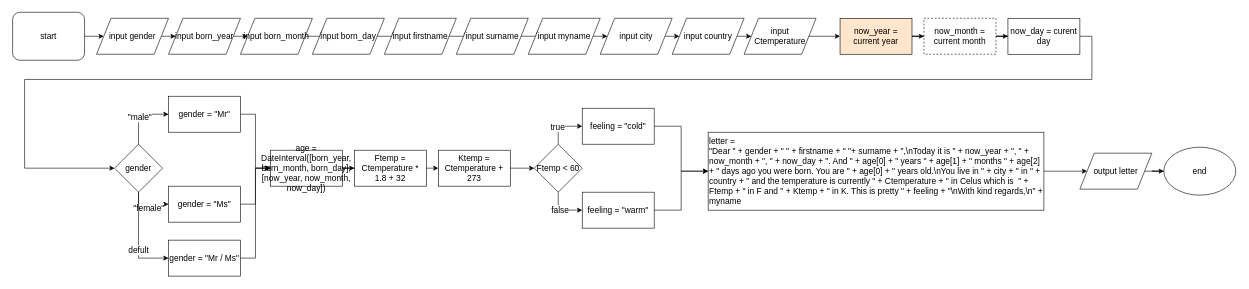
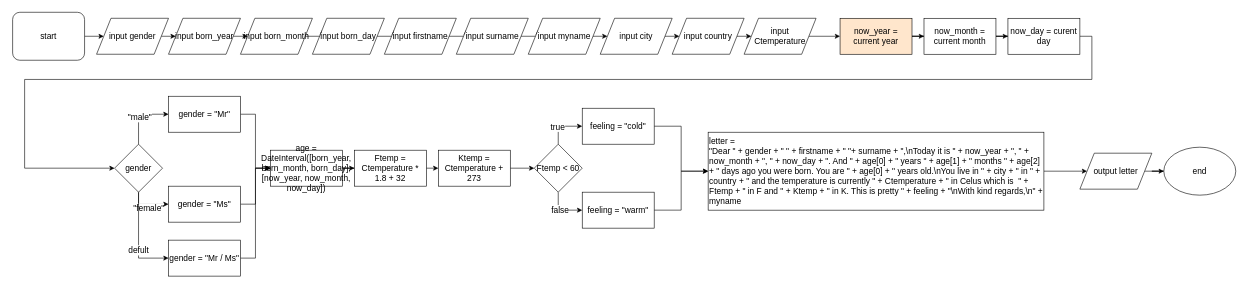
  <mxCell id="0" />
  <mxCell id="1" parent="0" />
  <mxCell id="2" style="edgeStyle=orthogonalEdgeStyle;rounded=0;orthogonalLoop=1;jettySize=auto;html=1;exitX=1;exitY=0.5;exitDx=0;exitDy=0;entryX=0;entryY=0.5;entryDx=0;entryDy=0;fontSize=14;" parent="1" source="3" target="5" edge="1"><mxGeometry relative="1" as="geometry" /></mxCell>
  <mxCell id="3" value="start" style="whiteSpace=wrap;html=1;fontSize=14;rounded=1;" parent="1" vertex="1"><mxGeometry x="20" y="20" width="120" height="80" as="geometry" /></mxCell>
  <mxCell id="4" style="edgeStyle=orthogonalEdgeStyle;rounded=0;orthogonalLoop=1;jettySize=auto;html=1;exitX=1;exitY=0.5;exitDx=0;exitDy=0;entryX=0;entryY=0.5;entryDx=0;entryDy=0;fontSize=14;" parent="1" source="5" target="7" edge="1"><mxGeometry relative="1" as="geometry" /></mxCell>
  <mxCell id="5" value="input gender" style="shape=parallelogram;perimeter=parallelogramPerimeter;whiteSpace=wrap;html=1;fontSize=14;" parent="1" vertex="1"><mxGeometry x="160" y="30" width="120" height="60" as="geometry" /></mxCell>
  <mxCell id="6" style="edgeStyle=orthogonalEdgeStyle;rounded=0;orthogonalLoop=1;jettySize=auto;html=1;exitX=1;exitY=0.5;exitDx=0;exitDy=0;entryX=0;entryY=0.5;entryDx=0;entryDy=0;fontSize=14;" parent="1" source="7" target="9" edge="1"><mxGeometry relative="1" as="geometry" /></mxCell>
  <mxCell id="7" value="input born_year" style="shape=parallelogram;perimeter=parallelogramPerimeter;whiteSpace=wrap;html=1;fontSize=14;" parent="1" vertex="1"><mxGeometry x="280" y="30" width="120" height="60" as="geometry" /></mxCell>
  <mxCell id="8" style="edgeStyle=orthogonalEdgeStyle;rounded=0;orthogonalLoop=1;jettySize=auto;html=1;exitX=1;exitY=0.5;exitDx=0;exitDy=0;entryX=0;entryY=0.25;entryDx=0;entryDy=0;fontSize=14;" parent="1" source="9" target="11" edge="1"><mxGeometry relative="1" as="geometry" /></mxCell>
  <mxCell id="9" value="input born_month" style="shape=parallelogram;perimeter=parallelogramPerimeter;whiteSpace=wrap;html=1;fontSize=14;" parent="1" vertex="1"><mxGeometry x="400" y="30" width="120" height="60" as="geometry" /></mxCell>
  <mxCell id="10" style="edgeStyle=orthogonalEdgeStyle;rounded=0;orthogonalLoop=1;jettySize=auto;html=1;exitX=1;exitY=0.5;exitDx=0;exitDy=0;entryX=0;entryY=0.25;entryDx=0;entryDy=0;fontSize=14;" parent="1" source="11" target="13" edge="1"><mxGeometry relative="1" as="geometry" /></mxCell>
  <mxCell id="11" value="input born_day" style="shape=parallelogram;perimeter=parallelogramPerimeter;whiteSpace=wrap;html=1;fontSize=14;" parent="1" vertex="1"><mxGeometry x="520" y="30" width="120" height="60" as="geometry" /></mxCell>
  <mxCell id="12" style="edgeStyle=orthogonalEdgeStyle;rounded=0;orthogonalLoop=1;jettySize=auto;html=1;exitX=1;exitY=0.5;exitDx=0;exitDy=0;entryX=0;entryY=0.25;entryDx=0;entryDy=0;fontSize=14;" parent="1" source="13" target="15" edge="1"><mxGeometry relative="1" as="geometry" /></mxCell>
  <mxCell id="13" value="input firstname" style="shape=parallelogram;perimeter=parallelogramPerimeter;whiteSpace=wrap;html=1;fontSize=14;" parent="1" vertex="1"><mxGeometry x="640" y="30" width="120" height="60" as="geometry" /></mxCell>
  <mxCell id="14" style="edgeStyle=orthogonalEdgeStyle;rounded=0;orthogonalLoop=1;jettySize=auto;html=1;exitX=1;exitY=0.5;exitDx=0;exitDy=0;entryX=0;entryY=0.25;entryDx=0;entryDy=0;fontSize=14;" parent="1" source="15" target="17" edge="1"><mxGeometry relative="1" as="geometry" /></mxCell>
  <mxCell id="15" value="input surname" style="shape=parallelogram;perimeter=parallelogramPerimeter;whiteSpace=wrap;html=1;fontSize=14;" parent="1" vertex="1"><mxGeometry x="760" y="30" width="120" height="60" as="geometry" /></mxCell>
  <mxCell id="16" style="edgeStyle=orthogonalEdgeStyle;rounded=0;orthogonalLoop=1;jettySize=auto;html=1;exitX=1;exitY=0.5;exitDx=0;exitDy=0;entryX=0;entryY=0.5;entryDx=0;entryDy=0;fontSize=14;" parent="1" source="17" target="19" edge="1"><mxGeometry relative="1" as="geometry" /></mxCell>
  <mxCell id="17" value="input myname" style="shape=parallelogram;perimeter=parallelogramPerimeter;whiteSpace=wrap;html=1;fontSize=14;" parent="1" vertex="1"><mxGeometry x="880" y="30" width="120" height="60" as="geometry" /></mxCell>
  <mxCell id="18" style="edgeStyle=orthogonalEdgeStyle;rounded=0;orthogonalLoop=1;jettySize=auto;html=1;exitX=1;exitY=0.5;exitDx=0;exitDy=0;entryX=0;entryY=0.5;entryDx=0;entryDy=0;fontSize=14;" parent="1" source="19" target="21" edge="1"><mxGeometry relative="1" as="geometry" /></mxCell>
  <mxCell id="19" value="input city" style="shape=parallelogram;perimeter=parallelogramPerimeter;whiteSpace=wrap;html=1;fontSize=14;" parent="1" vertex="1"><mxGeometry x="1000" y="30" width="120" height="60" as="geometry" /></mxCell>
  <mxCell id="20" style="edgeStyle=orthogonalEdgeStyle;rounded=0;orthogonalLoop=1;jettySize=auto;html=1;exitX=1;exitY=0.5;exitDx=0;exitDy=0;entryX=0;entryY=0.5;entryDx=0;entryDy=0;fontSize=14;" parent="1" source="21" target="23" edge="1"><mxGeometry relative="1" as="geometry" /></mxCell>
  <mxCell id="21" value="input country" style="shape=parallelogram;perimeter=parallelogramPerimeter;whiteSpace=wrap;html=1;fontSize=14;" parent="1" vertex="1"><mxGeometry x="1120" y="30" width="120" height="60" as="geometry" /></mxCell>
  <mxCell id="22" style="edgeStyle=orthogonalEdgeStyle;rounded=0;orthogonalLoop=1;jettySize=auto;html=1;exitX=1;exitY=0.5;exitDx=0;exitDy=0;entryX=0;entryY=0.5;entryDx=0;entryDy=0;fontSize=14;" parent="1" source="23" target="25" edge="1"><mxGeometry relative="1" as="geometry" /></mxCell>
  <mxCell id="23" value="input Ctemperature" style="shape=parallelogram;perimeter=parallelogramPerimeter;whiteSpace=wrap;html=1;fontSize=14;" parent="1" vertex="1"><mxGeometry x="1240" y="30" width="120" height="60" as="geometry" /></mxCell>
  <mxCell id="24" style="edgeStyle=orthogonalEdgeStyle;rounded=0;orthogonalLoop=1;jettySize=auto;html=1;exitX=1;exitY=0.5;exitDx=0;exitDy=0;fontSize=14;" parent="1" source="25" target="27" edge="1"><mxGeometry relative="1" as="geometry" /></mxCell>
  <mxCell id="25" value="now_year = current year" style="rounded=0;whiteSpace=wrap;html=1;fontSize=14;fillColor=#ffe6cc;" parent="1" vertex="1"><mxGeometry x="1400" y="30" width="120" height="60" as="geometry" /></mxCell>
  <mxCell id="26" style="edgeStyle=orthogonalEdgeStyle;rounded=0;orthogonalLoop=1;jettySize=auto;html=1;exitX=1;exitY=0.5;exitDx=0;exitDy=0;fontSize=14;" parent="1" source="27" target="29" edge="1"><mxGeometry relative="1" as="geometry" /></mxCell>
- <mxCell id="27" value="now_month = current month" style="rounded=0;whiteSpace=wrap;html=1;fontSize=14;dashed=1;" parent="1" vertex="1"><mxGeometry x="1540" y="30" width="120" height="60" as="geometry" /></mxCell>
+ <mxCell id="27" value="now_month = current month" style="rounded=0;whiteSpace=wrap;html=1;fontSize=14;" parent="1" vertex="1"><mxGeometry x="1540" y="30" width="120" height="60" as="geometry" /></mxCell>
  <mxCell id="28" style="edgeStyle=orthogonalEdgeStyle;rounded=0;orthogonalLoop=1;jettySize=auto;html=1;exitX=1;exitY=0.5;exitDx=0;exitDy=0;entryX=0;entryY=0.5;entryDx=0;entryDy=0;fontSize=14;" parent="1" source="29" target="51" edge="1"><mxGeometry relative="1" as="geometry"><Array as="points"><mxPoint x="1820" y="60" /><mxPoint x="1820" y="132" /><mxPoint x="40" y="132" /><mxPoint x="40" y="280" /></Array></mxGeometry></mxCell>
  <mxCell id="29" value="now_day = curent day" style="rounded=0;whiteSpace=wrap;html=1;fontSize=14;" parent="1" vertex="1"><mxGeometry x="1680" y="30" width="120" height="60" as="geometry" /></mxCell>
  <mxCell id="30" style="edgeStyle=orthogonalEdgeStyle;rounded=0;orthogonalLoop=1;jettySize=auto;html=1;exitX=1;exitY=0.5;exitDx=0;exitDy=0;fontSize=14;" parent="1" source="31" target="33" edge="1"><mxGeometry relative="1" as="geometry" /></mxCell>
  <mxCell id="31" value="age = DateInterval([born_year, born_month, born_day], [now_year, now_month, now_day])" style="rounded=0;whiteSpace=wrap;html=1;fontSize=14;" parent="1" vertex="1"><mxGeometry x="450" y="250" width="120" height="60" as="geometry" /></mxCell>
  <mxCell id="32" style="edgeStyle=orthogonalEdgeStyle;rounded=0;orthogonalLoop=1;jettySize=auto;html=1;exitX=1;exitY=0.5;exitDx=0;exitDy=0;entryX=0;entryY=0.5;entryDx=0;entryDy=0;fontSize=14;" parent="1" source="33" target="35" edge="1"><mxGeometry relative="1" as="geometry" /></mxCell>
  <mxCell id="33" value="Ftemp = Ctemperature * 1.8 + 32" style="rounded=0;whiteSpace=wrap;html=1;fontSize=14;" parent="1" vertex="1"><mxGeometry x="590" y="250" width="120" height="60" as="geometry" /></mxCell>
  <mxCell id="34" style="edgeStyle=orthogonalEdgeStyle;rounded=0;orthogonalLoop=1;jettySize=auto;html=1;exitX=1;exitY=0.5;exitDx=0;exitDy=0;fontSize=14;" parent="1" source="35" target="40" edge="1"><mxGeometry relative="1" as="geometry" /></mxCell>
  <mxCell id="35" value="Ktemp = Ctemperature + 273" style="rounded=0;whiteSpace=wrap;html=1;fontSize=14;" parent="1" vertex="1"><mxGeometry x="730" y="250" width="120" height="60" as="geometry" /></mxCell>
  <mxCell id="36" style="edgeStyle=orthogonalEdgeStyle;rounded=0;orthogonalLoop=1;jettySize=auto;html=1;exitX=0.5;exitY=0;exitDx=0;exitDy=0;entryX=0;entryY=0.5;entryDx=0;entryDy=0;fontSize=14;" parent="1" source="40" target="42" edge="1"><mxGeometry relative="1" as="geometry" /></mxCell>
  <mxCell id="37" value="true" style="text;html=1;resizable=0;points=[];align=center;verticalAlign=middle;labelBackgroundColor=#ffffff;fontSize=14;" parent="36" vertex="1" connectable="0"><mxGeometry x="-0.152" y="2" relative="1" as="geometry"><mxPoint x="-2" y="2" as="offset" /></mxGeometry></mxCell>
  <mxCell id="38" style="edgeStyle=orthogonalEdgeStyle;rounded=0;orthogonalLoop=1;jettySize=auto;html=1;exitX=0.5;exitY=1;exitDx=0;exitDy=0;entryX=0;entryY=0.5;entryDx=0;entryDy=0;fontSize=14;" parent="1" source="40" target="44" edge="1"><mxGeometry relative="1" as="geometry" /></mxCell>
  <mxCell id="39" value="false" style="text;html=1;resizable=0;points=[];align=center;verticalAlign=middle;labelBackgroundColor=#ffffff;fontSize=14;" parent="38" vertex="1" connectable="0"><mxGeometry x="-0.173" y="2" relative="1" as="geometry"><mxPoint as="offset" /></mxGeometry></mxCell>
  <mxCell id="40" value="Ftemp &amp;lt; 60" style="rhombus;whiteSpace=wrap;html=1;fontSize=14;" parent="1" vertex="1"><mxGeometry x="890" y="240" width="80" height="80" as="geometry" /></mxCell>
  <mxCell id="41" style="edgeStyle=orthogonalEdgeStyle;rounded=0;orthogonalLoop=1;jettySize=auto;html=1;exitX=1;exitY=0.5;exitDx=0;exitDy=0;entryX=0;entryY=0.5;entryDx=0;entryDy=0;fontSize=14;" parent="1" source="42" target="59" edge="1"><mxGeometry relative="1" as="geometry" /></mxCell>
  <mxCell id="42" value="feeling = &quot;cold&quot;" style="rounded=0;whiteSpace=wrap;html=1;fontSize=14;" parent="1" vertex="1"><mxGeometry x="970" y="180" width="120" height="60" as="geometry" /></mxCell>
  <mxCell id="43" style="edgeStyle=orthogonalEdgeStyle;rounded=0;orthogonalLoop=1;jettySize=auto;html=1;exitX=1;exitY=0.5;exitDx=0;exitDy=0;entryX=0;entryY=0.5;entryDx=0;entryDy=0;fontSize=14;" parent="1" source="44" target="59" edge="1"><mxGeometry relative="1" as="geometry" /></mxCell>
  <mxCell id="44" value="feeling = &quot;warm&quot;" style="rounded=0;whiteSpace=wrap;html=1;fontSize=14;" parent="1" vertex="1"><mxGeometry x="970" y="320" width="120" height="60" as="geometry" /></mxCell>
  <mxCell id="45" style="edgeStyle=orthogonalEdgeStyle;rounded=0;orthogonalLoop=1;jettySize=auto;html=1;exitX=0.5;exitY=0;exitDx=0;exitDy=0;entryX=0;entryY=0.5;entryDx=0;entryDy=0;fontSize=14;" parent="1" source="51" target="53" edge="1"><mxGeometry relative="1" as="geometry" /></mxCell>
  <mxCell id="46" value="&quot;male&quot;" style="text;html=1;resizable=0;points=[];align=center;verticalAlign=middle;labelBackgroundColor=#ffffff;fontSize=14;" parent="45" vertex="1" connectable="0"><mxGeometry x="-0.103" y="-1" relative="1" as="geometry"><mxPoint y="-1" as="offset" /></mxGeometry></mxCell>
  <mxCell id="47" style="edgeStyle=orthogonalEdgeStyle;rounded=0;orthogonalLoop=1;jettySize=auto;html=1;exitX=0.5;exitY=1;exitDx=0;exitDy=0;entryX=0;entryY=0.5;entryDx=0;entryDy=0;fontSize=14;" parent="1" source="51" target="55" edge="1"><mxGeometry relative="1" as="geometry" /></mxCell>
  <mxCell id="48" value="&quot;female&quot;" style="text;html=1;resizable=0;points=[];align=center;verticalAlign=middle;labelBackgroundColor=#ffffff;fontSize=14;" parent="47" vertex="1" connectable="0"><mxGeometry x="-0.556" y="8" relative="1" as="geometry"><mxPoint x="8" y="10" as="offset" /></mxGeometry></mxCell>
  <mxCell id="49" style="edgeStyle=orthogonalEdgeStyle;rounded=0;orthogonalLoop=1;jettySize=auto;html=1;exitX=0.5;exitY=1;exitDx=0;exitDy=0;entryX=0;entryY=0.5;entryDx=0;entryDy=0;fontSize=14;" parent="1" source="51" target="57" edge="1"><mxGeometry relative="1" as="geometry" /></mxCell>
  <mxCell id="50" value="defult" style="text;html=1;resizable=0;points=[];align=center;verticalAlign=middle;labelBackgroundColor=#ffffff;fontSize=14;" parent="49" vertex="1" connectable="0"><mxGeometry x="0.207" y="-1" relative="1" as="geometry"><mxPoint y="-1" as="offset" /></mxGeometry></mxCell>
  <mxCell id="51" value="gender" style="rhombus;whiteSpace=wrap;html=1;fontSize=14;" parent="1" vertex="1"><mxGeometry x="190" y="240" width="80" height="80" as="geometry" /></mxCell>
  <mxCell id="52" style="edgeStyle=orthogonalEdgeStyle;rounded=0;orthogonalLoop=1;jettySize=auto;html=1;exitX=1;exitY=0.5;exitDx=0;exitDy=0;entryX=0;entryY=0.5;entryDx=0;entryDy=0;fontSize=14;" parent="1" source="53" target="31" edge="1"><mxGeometry relative="1" as="geometry" /></mxCell>
  <mxCell id="53" value="gender = &quot;Mr&quot;" style="rounded=0;whiteSpace=wrap;html=1;fontSize=14;" parent="1" vertex="1"><mxGeometry x="280" y="160" width="120" height="60" as="geometry" /></mxCell>
  <mxCell id="54" style="edgeStyle=orthogonalEdgeStyle;rounded=0;orthogonalLoop=1;jettySize=auto;html=1;exitX=1;exitY=0.5;exitDx=0;exitDy=0;entryX=0;entryY=0.5;entryDx=0;entryDy=0;fontSize=14;" parent="1" source="55" target="31" edge="1"><mxGeometry relative="1" as="geometry" /></mxCell>
  <mxCell id="55" value="gender = &quot;Ms&quot;" style="rounded=0;whiteSpace=wrap;html=1;fontSize=14;" parent="1" vertex="1"><mxGeometry x="280" y="310" width="120" height="60" as="geometry" /></mxCell>
  <mxCell id="56" style="edgeStyle=orthogonalEdgeStyle;rounded=0;orthogonalLoop=1;jettySize=auto;html=1;exitX=1;exitY=0.5;exitDx=0;exitDy=0;entryX=0;entryY=0.5;entryDx=0;entryDy=0;fontSize=14;" parent="1" source="57" target="31" edge="1"><mxGeometry relative="1" as="geometry" /></mxCell>
  <mxCell id="57" value="gender = &quot;Mr / Ms&quot;" style="rounded=0;whiteSpace=wrap;html=1;fontSize=14;" parent="1" vertex="1"><mxGeometry x="280" y="400" width="120" height="60" as="geometry" /></mxCell>
  <mxCell id="58" style="edgeStyle=orthogonalEdgeStyle;rounded=0;orthogonalLoop=1;jettySize=auto;html=1;exitX=1;exitY=0.5;exitDx=0;exitDy=0;entryX=0;entryY=0.5;entryDx=0;entryDy=0;fontSize=14;" parent="1" source="59" target="61" edge="1"><mxGeometry relative="1" as="geometry" /></mxCell>
  <mxCell id="59" value="letter =&amp;nbsp;&lt;br style=&quot;font-size: 14px;&quot;&gt;&quot;Dear &quot; + gender + &quot; &quot; + firstname + &quot; &quot;+ surname + &quot;,\nToday it is &quot; + now_year + &quot;, &quot; + now_month + &quot;, &quot; + now_day + &quot;. And &quot; + age[0] + &quot; years &quot; + age[1] + &quot; months &quot; + age[2] + &quot; days ago you were born. You are &quot; + age[0] + &quot; years old.\nYou live in &quot; + city + &quot; in &quot; + country + &quot; and the temperature is currently &quot; + Ctemperature + &quot; in Celus which is&amp;nbsp; &quot; + Ftemp + &quot; in F and &quot; + Ktemp + &quot; in K. This is pretty &quot; + feeling + &quot;\nWith kind regards,\n&quot; + myname&amp;nbsp;" style="rounded=0;whiteSpace=wrap;html=1;align=left;fontSize=14;" parent="1" vertex="1"><mxGeometry x="1180" y="220" width="560" height="130" as="geometry" /></mxCell>
  <mxCell id="60" style="edgeStyle=orthogonalEdgeStyle;rounded=0;orthogonalLoop=1;jettySize=auto;html=1;exitX=1;exitY=0.5;exitDx=0;exitDy=0;fontSize=14;" parent="1" source="61" target="62" edge="1"><mxGeometry relative="1" as="geometry" /></mxCell>
  <mxCell id="61" value="output letter" style="shape=parallelogram;perimeter=parallelogramPerimeter;whiteSpace=wrap;html=1;fontSize=14;" parent="1" vertex="1"><mxGeometry x="1800" y="255" width="120" height="60" as="geometry" /></mxCell>
  <mxCell id="62" value="end" style="ellipse;whiteSpace=wrap;html=1;fontSize=14;" parent="1" vertex="1"><mxGeometry x="1940" y="245" width="120" height="80" as="geometry" /></mxCell>
